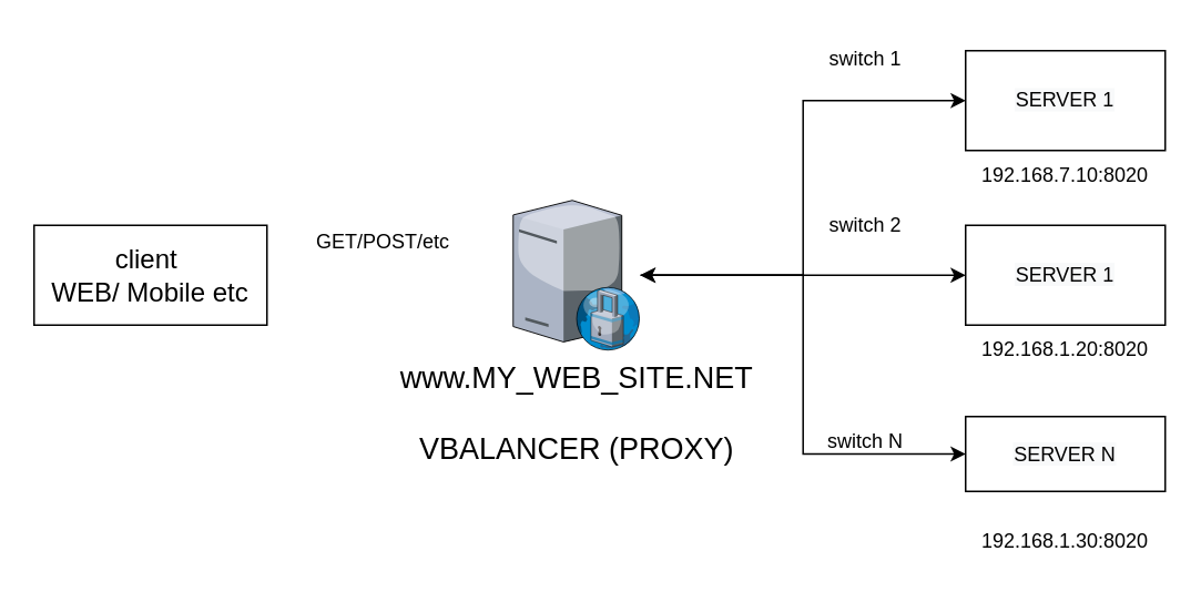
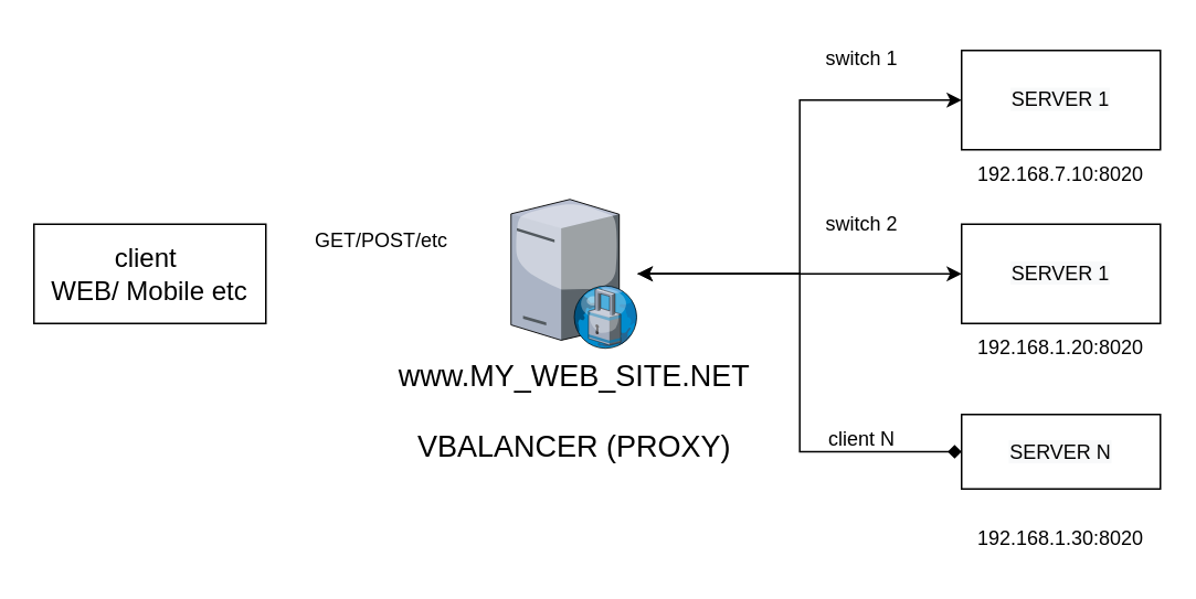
  <mxCell id="0" />
  <mxCell id="1" parent="0" />
  <mxCell id="2" value="&lt;font style=&quot;font-size: 16px&quot;&gt;client&amp;nbsp;&lt;br&gt;WEB/ Mobile etc&lt;br&gt;&lt;/font&gt;" style="rounded=0;whiteSpace=wrap;html=1;" vertex="1" parent="1"><mxGeometry x="20" y="135" width="140" height="60" as="geometry" /></mxCell>
  <mxCell id="3" value="&lt;font style=&quot;font-size: 18px&quot;&gt;www.MY_WEB_SITE.NET&lt;br&gt;&lt;br&gt;VBALANCER (PROXY)&lt;br&gt;&lt;br&gt;&lt;/font&gt;" style="verticalLabelPosition=bottom;sketch=0;aspect=fixed;html=1;verticalAlign=top;strokeColor=none;align=center;outlineConnect=0;shape=mxgraph.citrix.proxy_server;" vertex="1" parent="1"><mxGeometry x="308" y="120" width="76.5" height="90" as="geometry" /></mxCell>
  <mxCell id="4" value="&lt;span style=&quot;color: rgb(0 , 0 , 0) ; font-family: &amp;#34;helvetica&amp;#34; ; font-size: 12px ; font-style: normal ; font-weight: 400 ; letter-spacing: normal ; text-align: center ; text-indent: 0px ; text-transform: none ; word-spacing: 0px ; background-color: rgb(248 , 249 , 250) ; display: inline ; float: none&quot;&gt;SERVER 1&lt;/span&gt;" style="rounded=0;whiteSpace=wrap;html=1;" vertex="1" parent="1"><mxGeometry x="580" y="30" width="120" height="60" as="geometry" /></mxCell>
  <mxCell id="5" value="192.168.7.10:8020" style="text;html=1;strokeColor=none;fillColor=none;align=center;verticalAlign=middle;whiteSpace=wrap;rounded=0;" vertex="1" parent="1"><mxGeometry x="580" y="90" width="120" height="30" as="geometry" /></mxCell>
  <mxCell id="6" value="&lt;span style=&quot;color: rgb(0 , 0 , 0) ; font-family: &amp;#34;helvetica&amp;#34; ; font-size: 12px ; font-style: normal ; font-weight: 400 ; letter-spacing: normal ; text-align: center ; text-indent: 0px ; text-transform: none ; word-spacing: 0px ; background-color: rgb(248 , 249 , 250) ; display: inline ; float: none&quot;&gt;SERVER 1&lt;/span&gt;" style="rounded=0;whiteSpace=wrap;html=1;" vertex="1" parent="1"><mxGeometry x="580" y="135" width="120" height="60" as="geometry" /></mxCell>
  <mxCell id="7" value="192.168.1.20:8020" style="text;html=1;strokeColor=none;fillColor=none;align=center;verticalAlign=middle;whiteSpace=wrap;rounded=0;" vertex="1" parent="1"><mxGeometry x="580" y="195" width="120" height="30" as="geometry" /></mxCell>
  <mxCell id="8" value="&lt;span style=&quot;color: rgb(0 , 0 , 0) ; font-family: &amp;#34;helvetica&amp;#34; ; font-size: 12px ; font-style: normal ; font-weight: 400 ; letter-spacing: normal ; text-align: center ; text-indent: 0px ; text-transform: none ; word-spacing: 0px ; background-color: rgb(248 , 249 , 250) ; display: inline ; float: none&quot;&gt;SERVER N&lt;/span&gt;" style="rounded=0;whiteSpace=wrap;html=1;" vertex="1" parent="1"><mxGeometry x="580" y="250" width="120" height="45" as="geometry" /></mxCell>
  <mxCell id="9" value="192.168.1.30:8020" style="text;html=1;strokeColor=none;fillColor=none;align=center;verticalAlign=middle;whiteSpace=wrap;rounded=0;" vertex="1" parent="1"><mxGeometry x="580" y="310" width="120" height="30" as="geometry" /></mxCell>
  <mxCell id="10" value="" style="endArrow=classic;html=1;rounded=0;edgeStyle=orthogonalEdgeStyle;entryX=0;entryY=0.5;entryDx=0;entryDy=0;" edge="1" parent="1" source="3" target="4"><mxGeometry width="50" height="50" relative="1" as="geometry"><mxPoint x="350" y="20" as="sourcePoint" /><mxPoint x="400" y="-30" as="targetPoint" /></mxGeometry></mxCell>
  <mxCell id="11" value="" style="endArrow=classic;startArrow=classic;html=1;rounded=0;edgeStyle=orthogonalEdgeStyle;entryX=0;entryY=0.5;entryDx=0;entryDy=0;" edge="1" parent="1" source="3" target="6"><mxGeometry width="50" height="50" relative="1" as="geometry"><mxPoint x="410" y="410" as="sourcePoint" /><mxPoint x="460" y="360" as="targetPoint" /></mxGeometry></mxCell>
- <mxCell id="12" value="" style="endArrow=classic;startArrow=classic;html=1;rounded=0;edgeStyle=orthogonalEdgeStyle;entryX=0;entryY=0.5;entryDx=0;entryDy=0;" edge="1" parent="1" source="3" target="8"><mxGeometry width="50" height="50" relative="1" as="geometry"><mxPoint x="390" y="420" as="sourcePoint" /><mxPoint x="440" y="370" as="targetPoint" /></mxGeometry></mxCell>
+ <mxCell id="12" value="" style="endArrow=diamond;startArrow=classic;html=1;rounded=0;edgeStyle=orthogonalEdgeStyle;entryX=0;entryY=0.5;entryDx=0;entryDy=0;" edge="1" parent="1" source="3" target="8"><mxGeometry width="50" height="50" relative="1" as="geometry"><mxPoint x="390" y="420" as="sourcePoint" /><mxPoint x="440" y="370" as="targetPoint" /></mxGeometry></mxCell>
  <mxCell id="13" value="switch 1" style="text;html=1;strokeColor=none;fillColor=none;align=center;verticalAlign=middle;whiteSpace=wrap;rounded=0;" vertex="1" parent="1"><mxGeometry x="490" y="20" width="60" height="30" as="geometry" /></mxCell>
  <mxCell id="14" value="switch 2" style="text;html=1;strokeColor=none;fillColor=none;align=center;verticalAlign=middle;whiteSpace=wrap;rounded=0;" vertex="1" parent="1"><mxGeometry x="490" y="120" width="60" height="30" as="geometry" /></mxCell>
- <mxCell id="15" value="switch N" style="text;html=1;strokeColor=none;fillColor=none;align=center;verticalAlign=middle;whiteSpace=wrap;rounded=0;" vertex="1" parent="1"><mxGeometry x="490" y="250" width="60" height="30" as="geometry" /></mxCell>
+ <mxCell id="15" value="client N" style="text;html=1;strokeColor=none;fillColor=none;align=center;verticalAlign=middle;whiteSpace=wrap;rounded=0;" vertex="1" parent="1"><mxGeometry x="490" y="250" width="60" height="30" as="geometry" /></mxCell>
  <mxCell id="16" value="GET/POST/etc" style="text;html=1;strokeColor=none;fillColor=none;align=center;verticalAlign=middle;whiteSpace=wrap;rounded=0;" vertex="1" parent="1"><mxGeometry x="200" y="130" width="60" height="30" as="geometry" /></mxCell>
